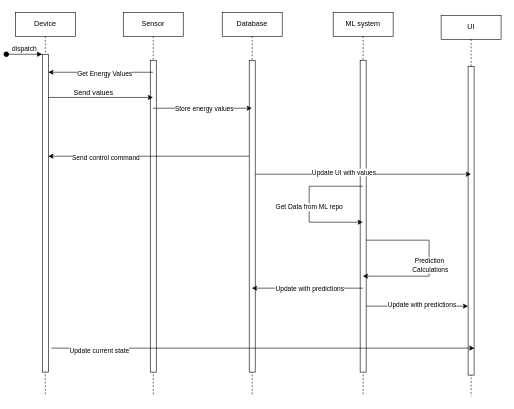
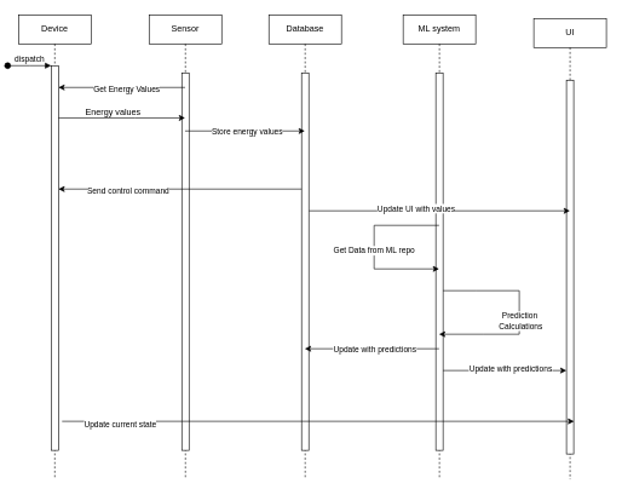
  <mxCell id="0" />
  <mxCell id="1" parent="0" />
  <mxCell id="2" value="Device" style="shape=umlLifeline;perimeter=lifelinePerimeter;whiteSpace=wrap;html=1;container=0;dropTarget=0;collapsible=0;recursiveResize=0;outlineConnect=0;portConstraint=eastwest;newEdgeStyle={&quot;edgeStyle&quot;:&quot;elbowEdgeStyle&quot;,&quot;elbow&quot;:&quot;vertical&quot;,&quot;curved&quot;:0,&quot;rounded&quot;:0};" parent="1" vertex="1"><mxGeometry x="20" y="20" width="100" height="640" as="geometry" /></mxCell>
  <mxCell id="3" value="" style="html=1;points=[];perimeter=orthogonalPerimeter;outlineConnect=0;targetShapes=umlLifeline;portConstraint=eastwest;newEdgeStyle={&quot;edgeStyle&quot;:&quot;elbowEdgeStyle&quot;,&quot;elbow&quot;:&quot;vertical&quot;,&quot;curved&quot;:0,&quot;rounded&quot;:0};" parent="2" vertex="1"><mxGeometry x="45" y="70" width="10" height="530" as="geometry" /></mxCell>
  <mxCell id="4" value="dispatch" style="html=1;verticalAlign=bottom;startArrow=oval;endArrow=block;startSize=8;edgeStyle=elbowEdgeStyle;elbow=vertical;curved=0;rounded=0;" parent="2" target="3" edge="1"><mxGeometry relative="1" as="geometry"><mxPoint x="-15" y="70" as="sourcePoint" /></mxGeometry></mxCell>
  <mxCell id="5" value="Sensor" style="shape=umlLifeline;perimeter=lifelinePerimeter;whiteSpace=wrap;html=1;container=0;dropTarget=0;collapsible=0;recursiveResize=0;outlineConnect=0;portConstraint=eastwest;newEdgeStyle={&quot;edgeStyle&quot;:&quot;elbowEdgeStyle&quot;,&quot;elbow&quot;:&quot;vertical&quot;,&quot;curved&quot;:0,&quot;rounded&quot;:0};" parent="1" vertex="1"><mxGeometry x="200" y="20" width="100" height="640" as="geometry" /></mxCell>
  <mxCell id="6" value="" style="html=1;points=[];perimeter=orthogonalPerimeter;outlineConnect=0;targetShapes=umlLifeline;portConstraint=eastwest;newEdgeStyle={&quot;edgeStyle&quot;:&quot;elbowEdgeStyle&quot;,&quot;elbow&quot;:&quot;vertical&quot;,&quot;curved&quot;:0,&quot;rounded&quot;:0};" parent="5" vertex="1"><mxGeometry x="45" y="80" width="10" height="520" as="geometry" /></mxCell>
  <mxCell id="7" value="Database" style="shape=umlLifeline;perimeter=lifelinePerimeter;whiteSpace=wrap;html=1;container=0;dropTarget=0;collapsible=0;recursiveResize=0;outlineConnect=0;portConstraint=eastwest;newEdgeStyle={&quot;edgeStyle&quot;:&quot;elbowEdgeStyle&quot;,&quot;elbow&quot;:&quot;vertical&quot;,&quot;curved&quot;:0,&quot;rounded&quot;:0};" parent="1" vertex="1"><mxGeometry x="365" y="20" width="100" height="640" as="geometry" /></mxCell>
  <mxCell id="8" value="" style="html=1;points=[];perimeter=orthogonalPerimeter;outlineConnect=0;targetShapes=umlLifeline;portConstraint=eastwest;newEdgeStyle={&quot;edgeStyle&quot;:&quot;elbowEdgeStyle&quot;,&quot;elbow&quot;:&quot;vertical&quot;,&quot;curved&quot;:0,&quot;rounded&quot;:0};" parent="7" vertex="1"><mxGeometry x="45" y="80" width="10" height="520" as="geometry" /></mxCell>
  <mxCell id="9" value="UI" style="shape=umlLifeline;perimeter=lifelinePerimeter;whiteSpace=wrap;html=1;container=0;dropTarget=0;collapsible=0;recursiveResize=0;outlineConnect=0;portConstraint=eastwest;newEdgeStyle={&quot;edgeStyle&quot;:&quot;elbowEdgeStyle&quot;,&quot;elbow&quot;:&quot;vertical&quot;,&quot;curved&quot;:0,&quot;rounded&quot;:0};" parent="1" vertex="1"><mxGeometry x="730" y="25" width="100" height="635" as="geometry" /></mxCell>
  <mxCell id="10" value="" style="html=1;points=[];perimeter=orthogonalPerimeter;outlineConnect=0;targetShapes=umlLifeline;portConstraint=eastwest;newEdgeStyle={&quot;edgeStyle&quot;:&quot;elbowEdgeStyle&quot;,&quot;elbow&quot;:&quot;vertical&quot;,&quot;curved&quot;:0,&quot;rounded&quot;:0};" parent="9" vertex="1"><mxGeometry x="45" y="85" width="10" height="515" as="geometry" /></mxCell>
  <mxCell id="11" value="" style="endArrow=classic;html=1;rounded=0;" parent="1" source="5" target="3" edge="1"><mxGeometry width="50" height="50" relative="1" as="geometry"><mxPoint x="180" y="470" as="sourcePoint" /><mxPoint x="80" y="120" as="targetPoint" /><Array as="points"><mxPoint x="180" y="120" /></Array></mxGeometry></mxCell>
  <mxCell id="12" value="Get Energy Values" style="edgeLabel;html=1;align=center;verticalAlign=middle;resizable=0;points=[];" parent="11" vertex="1" connectable="0"><mxGeometry x="-0.066" y="1" relative="1" as="geometry"><mxPoint as="offset" /></mxGeometry></mxCell>
  <mxCell id="13" value="" style="endArrow=classic;html=1;rounded=0;" parent="1" source="5" target="7" edge="1"><mxGeometry width="50" height="50" relative="1" as="geometry"><mxPoint x="250" y="180" as="sourcePoint" /><mxPoint x="430" y="180" as="targetPoint" /><Array as="points"><mxPoint x="300.5" y="180" /><mxPoint x="370.5" y="180" /><mxPoint x="410.5" y="180" /></Array></mxGeometry></mxCell>
  <mxCell id="14" value="Store energy values" style="edgeLabel;html=1;align=center;verticalAlign=middle;resizable=0;points=[];" parent="13" vertex="1" connectable="0"><mxGeometry x="-0.145" y="-3" relative="1" as="geometry"><mxPoint x="14" y="-3" as="offset" /></mxGeometry></mxCell>
  <mxCell id="15" value="ML system" style="shape=umlLifeline;perimeter=lifelinePerimeter;whiteSpace=wrap;html=1;container=0;dropTarget=0;collapsible=0;recursiveResize=0;outlineConnect=0;portConstraint=eastwest;newEdgeStyle={&quot;edgeStyle&quot;:&quot;elbowEdgeStyle&quot;,&quot;elbow&quot;:&quot;vertical&quot;,&quot;curved&quot;:0,&quot;rounded&quot;:0};" parent="1" vertex="1"><mxGeometry x="550" y="20" width="100" height="640" as="geometry" /></mxCell>
  <mxCell id="16" value="" style="html=1;points=[];perimeter=orthogonalPerimeter;outlineConnect=0;targetShapes=umlLifeline;portConstraint=eastwest;newEdgeStyle={&quot;edgeStyle&quot;:&quot;elbowEdgeStyle&quot;,&quot;elbow&quot;:&quot;vertical&quot;,&quot;curved&quot;:0,&quot;rounded&quot;:0};" parent="15" vertex="1"><mxGeometry x="45" y="80" width="10" height="520" as="geometry" /></mxCell>
  <mxCell id="17" value="" style="endArrow=classic;html=1;rounded=0;" parent="15" source="16" target="15" edge="1"><mxGeometry width="50" height="50" relative="1" as="geometry"><mxPoint x="10" y="370" as="sourcePoint" /><mxPoint x="20" y="320" as="targetPoint" /><Array as="points"><mxPoint x="100" y="380" /><mxPoint x="160" y="380" /><mxPoint x="160" y="440" /><mxPoint x="110" y="440" /></Array></mxGeometry></mxCell>
  <mxCell id="18" value="Prediction&amp;nbsp;&lt;div&gt;Calculations&lt;/div&gt;" style="edgeLabel;html=1;align=center;verticalAlign=middle;resizable=0;points=[];" parent="17" vertex="1" connectable="0"><mxGeometry x="0.054" y="1" relative="1" as="geometry"><mxPoint y="1" as="offset" /></mxGeometry></mxCell>
  <mxCell id="19" value="" style="endArrow=classic;html=1;rounded=0;" parent="1" edge="1"><mxGeometry width="50" height="50" relative="1" as="geometry"><mxPoint x="75" y="162" as="sourcePoint" /><mxPoint x="249.5" y="162" as="targetPoint" /><Array as="points"><mxPoint x="180" y="162" /></Array></mxGeometry></mxCell>
- <mxCell id="20" value="Send values" style="text;html=1;align=center;verticalAlign=middle;resizable=0;points=[];autosize=1;strokeColor=none;fillColor=none;" parent="1" vertex="1"><mxGeometry x="100" y="140" width="100" height="30" as="geometry" /></mxCell>
+ <mxCell id="20" value="Energy values" style="text;html=1;align=center;verticalAlign=middle;resizable=0;points=[];autosize=1;strokeColor=none;fillColor=none;" parent="1" vertex="1"><mxGeometry x="100" y="140" width="100" height="30" as="geometry" /></mxCell>
  <mxCell id="21" value="" style="endArrow=classic;html=1;rounded=0;" parent="1" source="16" target="10" edge="1"><mxGeometry width="50" height="50" relative="1" as="geometry"><mxPoint x="560" y="390" as="sourcePoint" /><mxPoint x="710" y="530" as="targetPoint" /><Array as="points"><mxPoint x="710" y="510" /></Array></mxGeometry></mxCell>
  <mxCell id="22" value="Update with predictions" style="edgeLabel;html=1;align=center;verticalAlign=middle;resizable=0;points=[];" parent="21" vertex="1" connectable="0"><mxGeometry x="0.082" y="3" relative="1" as="geometry"><mxPoint as="offset" /></mxGeometry></mxCell>
  <mxCell id="23" value="" style="endArrow=classic;html=1;rounded=0;" parent="1" source="15" target="7" edge="1"><mxGeometry width="50" height="50" relative="1" as="geometry"><mxPoint x="560" y="390" as="sourcePoint" /><mxPoint x="610" y="340" as="targetPoint" /><Array as="points"><mxPoint x="510" y="480" /></Array></mxGeometry></mxCell>
  <mxCell id="24" value="Update with predictions" style="edgeLabel;html=1;align=center;verticalAlign=middle;resizable=0;points=[];" parent="23" vertex="1" connectable="0"><mxGeometry x="0.443" y="-4" relative="1" as="geometry"><mxPoint x="44" y="4" as="offset" /></mxGeometry></mxCell>
  <mxCell id="25" value="" style="endArrow=classic;html=1;rounded=0;" parent="1" edge="1"><mxGeometry width="50" height="50" relative="1" as="geometry"><mxPoint x="410" y="260" as="sourcePoint" /><mxPoint x="75" y="260" as="targetPoint" /><Array as="points" /></mxGeometry></mxCell>
  <mxCell id="26" value="Send control command" style="edgeLabel;html=1;align=center;verticalAlign=middle;resizable=0;points=[];" vertex="1" connectable="0" parent="25"><mxGeometry x="0.295" y="2" relative="1" as="geometry"><mxPoint x="-23" as="offset" /></mxGeometry></mxCell>
  <mxCell id="27" value="" style="endArrow=classic;html=1;rounded=0;" edge="1" parent="1"><mxGeometry width="50" height="50" relative="1" as="geometry"><mxPoint x="80" y="580" as="sourcePoint" /><mxPoint x="785.5" y="580" as="targetPoint" /></mxGeometry></mxCell>
  <mxCell id="28" value="Update current state" style="edgeLabel;html=1;align=center;verticalAlign=middle;resizable=0;points=[];" vertex="1" connectable="0" parent="27"><mxGeometry x="-0.776" y="-3" relative="1" as="geometry"><mxPoint as="offset" /></mxGeometry></mxCell>
  <mxCell id="29" value="" style="endArrow=classic;html=1;rounded=0;" edge="1" parent="1"><mxGeometry width="50" height="50" relative="1" as="geometry"><mxPoint x="420.25" y="290" as="sourcePoint" /><mxPoint x="779.75" y="290" as="targetPoint" /></mxGeometry></mxCell>
  <mxCell id="30" value="Update UI with values" style="edgeLabel;html=1;align=center;verticalAlign=middle;resizable=0;points=[];" vertex="1" connectable="0" parent="29"><mxGeometry x="-0.182" y="4" relative="1" as="geometry"><mxPoint as="offset" /></mxGeometry></mxCell>
  <mxCell id="31" value="" style="endArrow=classic;html=1;rounded=0;" parent="1" source="15" target="15" edge="1"><mxGeometry width="50" height="50" relative="1" as="geometry"><mxPoint x="619.5" y="260" as="sourcePoint" /><mxPoint x="615" y="340" as="targetPoint" /><Array as="points"><mxPoint x="510" y="310" /><mxPoint x="510" y="370" /><mxPoint x="590" y="370" /></Array></mxGeometry></mxCell>
  <mxCell id="32" value="Get Data from ML repo" style="edgeLabel;html=1;align=center;verticalAlign=middle;resizable=0;points=[];" parent="31" vertex="1" connectable="0"><mxGeometry x="-0.04" y="-1" relative="1" as="geometry"><mxPoint y="9" as="offset" /></mxGeometry></mxCell>
